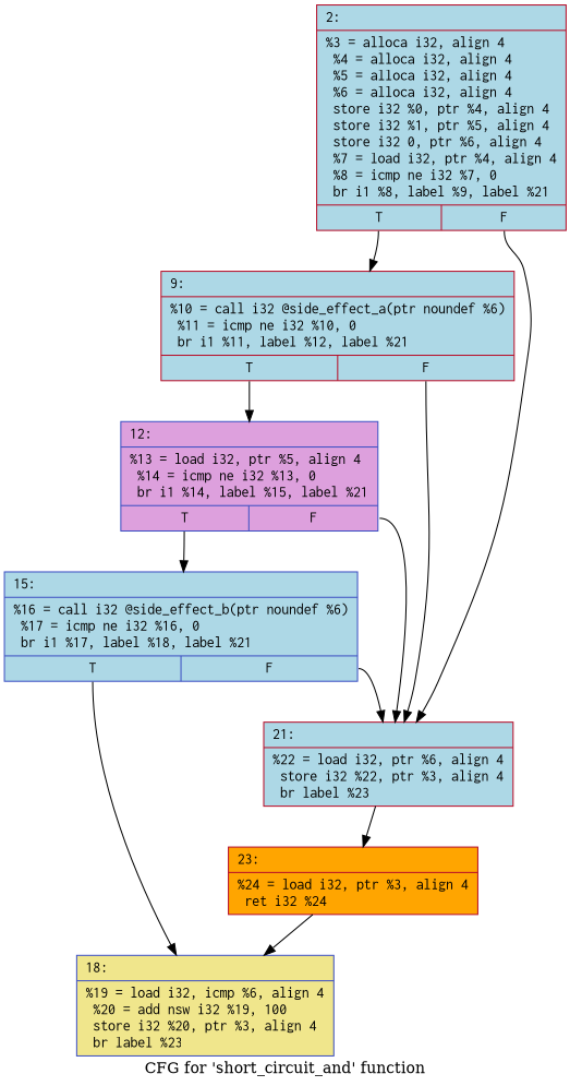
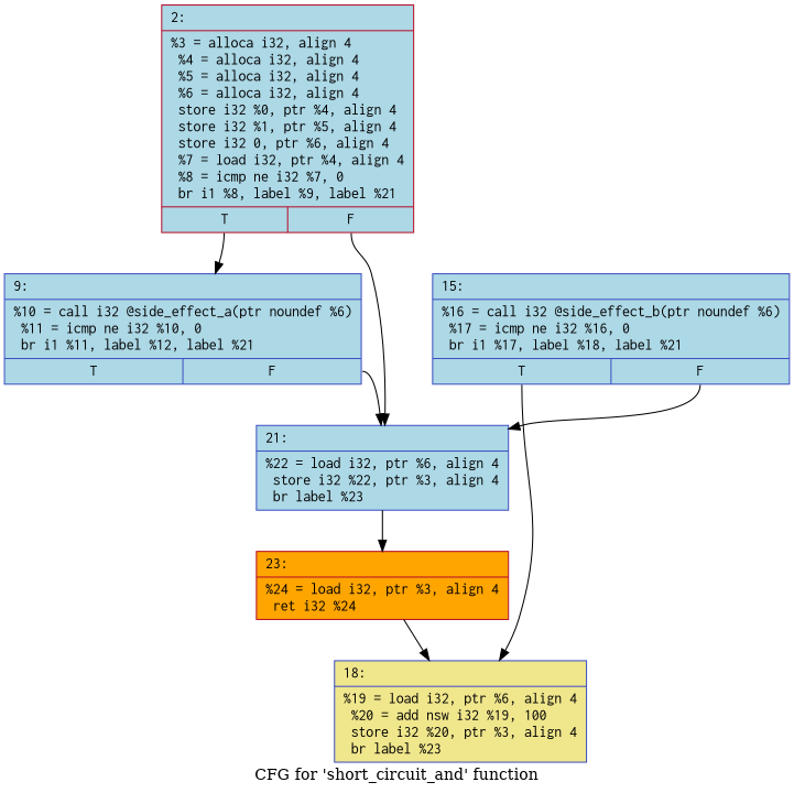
  digraph {
    label="CFG for 'short_circuit_and' function"
    node [color="#b70d28ff" fillcolor=lightblue fontname=Courier shape=record style=filled]
    edge [tailport=s0]
    n1 [label="{2:\l|  %3 = alloca i32, align 4\l  %4 = alloca i32, align 4\l  %5 = alloca i32, align 4\l  %6 = alloca i32, align 4\l  store i32 %0, ptr %4, align 4\l  store i32 %1, ptr %5, align 4\l  store i32 0, ptr %6, align 4\l  %7 = load i32, ptr %4, align 4\l  %8 = icmp ne i32 %7, 0\l  br i1 %8, label %9, label %21\l|{<s0>T|<s1>F}}"]
-   n2 [label="{9:\l|  %10 = call i32 @side_effect_a(ptr noundef %6)\l  %11 = icmp ne i32 %10, 0\l  br i1 %11, label %12, label %21\l|{<s0>T|<s1>F}}"]
-   n3 [label="{21:\l|  %22 = load i32, ptr %6, align 4\l  store i32 %22, ptr %3, align 4\l  br label %23\l}"]
-   n4 [color="#3d50c3ff" fillcolor=plum label="{12:\l|  %13 = load i32, ptr %5, align 4\l  %14 = icmp ne i32 %13, 0\l  br i1 %14, label %15, label %21\l|{<s0>T|<s1>F}}"]
+   n2 [color="#3d50c3ff" label="{9:\l|  %10 = call i32 @side_effect_a(ptr noundef %6)\l  %11 = icmp ne i32 %10, 0\l  br i1 %11, label %12, label %21\l|{<s0>T|<s1>F}}"]
+   n3 [color="#3d50c3ff" label="{21:\l|  %22 = load i32, ptr %6, align 4\l  store i32 %22, ptr %3, align 4\l  br label %23\l}"]
    n5 [fillcolor=orange label="{23:\l|  %24 = load i32, ptr %3, align 4\l  ret i32 %24\l}"]
    n6 [color="#3d50c3ff" label="{15:\l|  %16 = call i32 @side_effect_b(ptr noundef %6)\l  %17 = icmp ne i32 %16, 0\l  br i1 %17, label %18, label %21\l|{<s0>T|<s1>F}}"]
-   n7 [color="#3d50c3ff" fillcolor=khaki label="{18:\l|  %19 = load i32, icmp %6, align 4\l  %20 = add nsw i32 %19, 100\l  store i32 %20, ptr %3, align 4\l  br label %23\l}"]
+   n7 [color="#3d50c3ff" fillcolor=khaki label="{18:\l|  %19 = load i32, ptr %6, align 4\l  %20 = add nsw i32 %19, 100\l  store i32 %20, ptr %3, align 4\l  br label %23\l}"]
    n1 -> n2
    n1 -> n3 [tailport=s1]
    n2 -> n3 [tailport=s1]
-   n2 -> n4
    n3 -> n5
-   n4 -> n3 [tailport=s1]
-   n4 -> n6
    n5 -> n7
    n6 -> n3 [tailport=s1]
    n6 -> n7
  }
